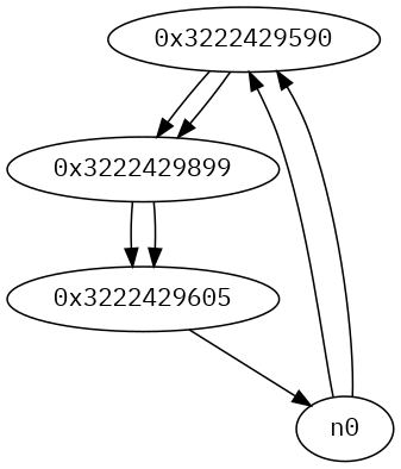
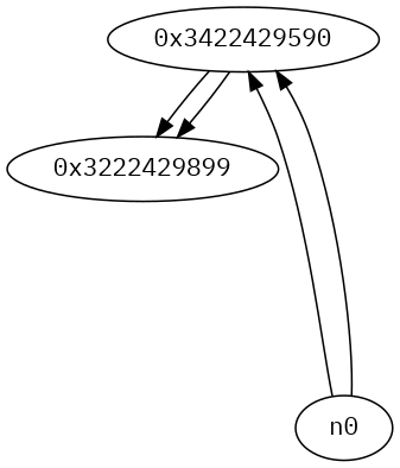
  digraph {
    fontname="IBM Plex Mono"
    node [fontname="IBM Plex Mono"]
    edge [fontname="IBM Plex Mono"]
-   n1 [label="0x3222429590"]
+   n1 [label="0x3422429590"]
    n2 [label="0x3222429899"]
-   n3 [label="0x3222429605"]
    n0
    n1 -> n2
    n1 -> n2
-   n2 -> n3
-   n2 -> n3
-   n3 -> n0
    n0 -> n1
    n0 -> n1
  }
